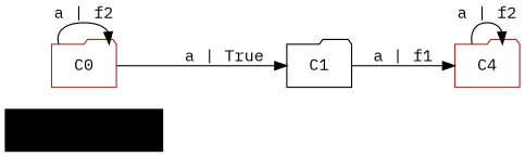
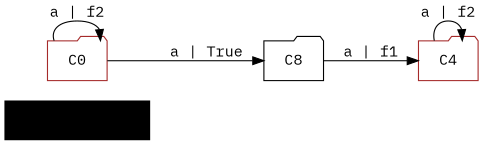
  digraph {
    FM="f1 xor f2"
    fontname="IBM Plex Mono"
    rankdir=LR
    node [color=black fontname="IBM Plex Mono" shape=folder]
    edge [fontname="IBM Plex Mono"]
    n1 [label="FM = f1 xor f2" shape=plaintext style=filled]
    C0 [color=brown initial=True]
-   C1
+   C1 [label=C8]
    n4 [color=brown label=C4]
    C0 -> C0 [label="a | f2"]
    C0 -> C1 [label="a | True"]
    C1 -> n4 [label="a | f1"]
    n4 -> n4 [label="a | f2"]
  }
